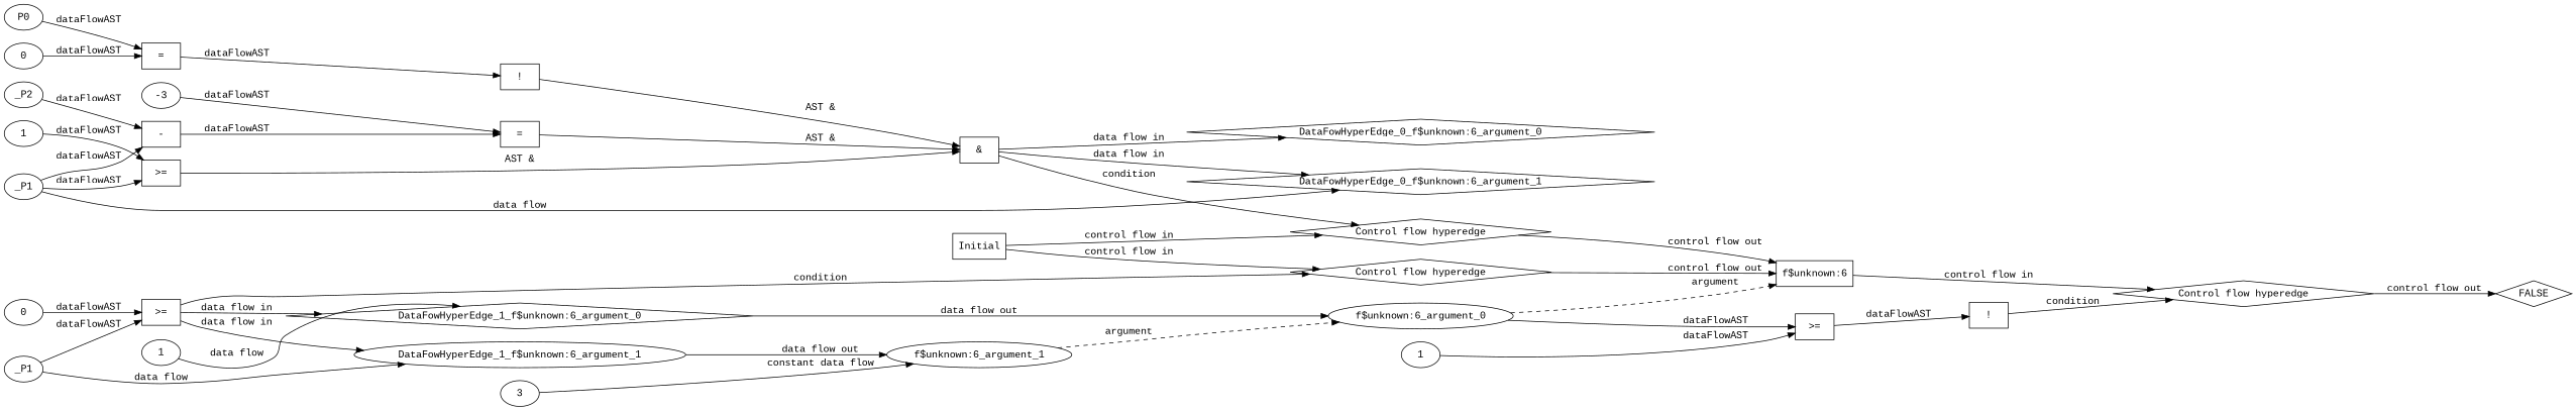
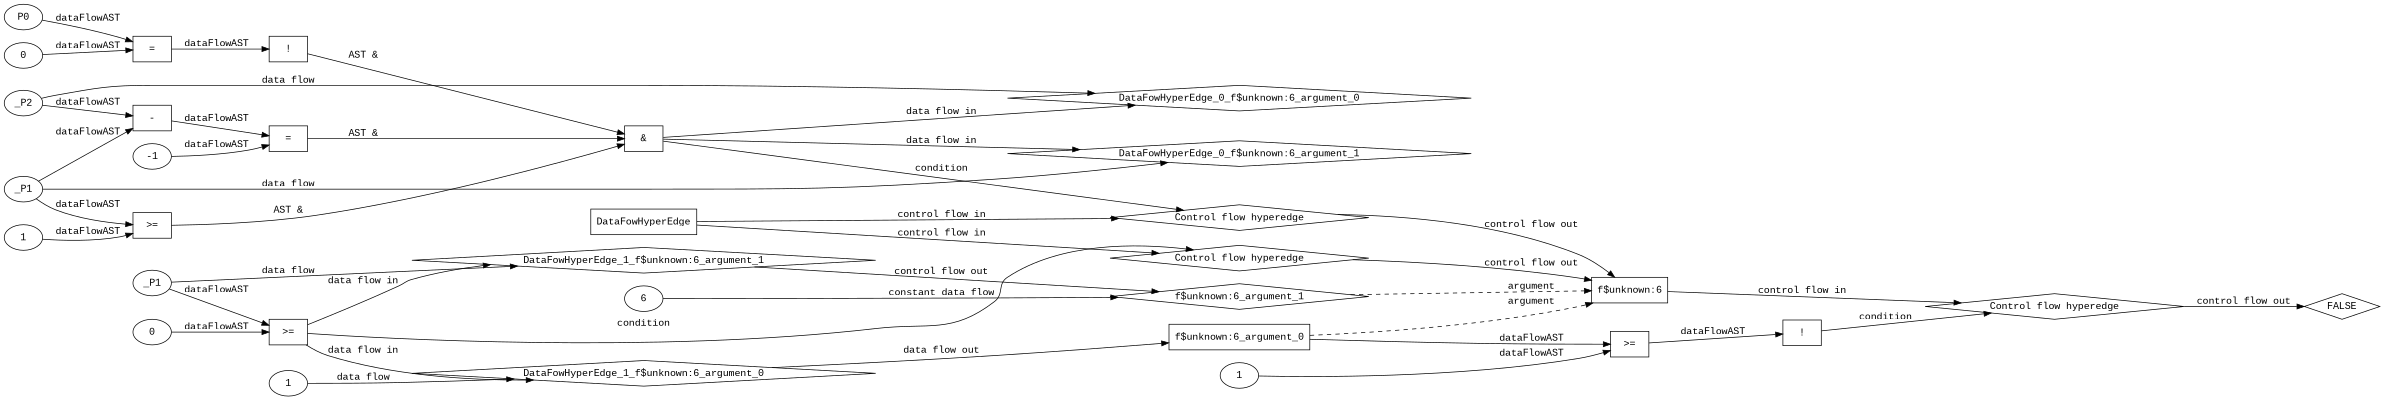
  digraph {
    fontname="Liberation Mono"
    rankdir=LR
    node [fontname="Liberation Mono"]
    edge [fontname="Liberation Mono"]
    n1 [label="f$unknown:6" nodeName="f$unknown:6" shape=rect]
    n2 [label="Control flow hyperedge" nodeName=ControlFowHyperEdge_2 shape=diamond]
    n3 [label=FALSE nodeName=FALSE shape=diamond]
-   n4 [label=Initial nodeName=Initial shape=rect]
+   n4 [label=DataFowHyperEdge nodeName=Initial shape=rect]
    n5 [label="Control flow hyperedge" nodeName=ControlFowHyperEdge_0 shape=diamond]
    n6 [label="Control flow hyperedge" nodeName=ControlFowHyperEdge_1 shape=diamond]
-   n7 [label="f$unknown:6_argument_0" nodeName=argument0 shape=oval]
+   n7 [label="f$unknown:6_argument_0" nodeName=argument0 shape=box]
    n8 [label=">=" nodeName="xxxFALSE___f$unknown:6_2xxxguard_0_node_1" shape=rect]
    n9 [label="!" nodeName="xxxFALSE___f$unknown:6_2xxxguard_0_node_0" shape=rect]
-   n10 [label="f$unknown:6_argument_1" nodeName=argument1 shape=oval]
+   n10 [label="f$unknown:6_argument_1" nodeName=argument1 shape=diamond]
    n11 [label="&" nodeName="xxxf$unknown:6___Initial_0xxx_and" shape=rect]
    n12 [label="DataFowHyperEdge_0_f$unknown:6_argument_0" nodeName="DataFowHyperEdge_0_f$unknown:6_argument_0" shape=diamond]
    n13 [label="DataFowHyperEdge_0_f$unknown:6_argument_1" nodeName="DataFowHyperEdge_0_f$unknown:6_argument_1" shape=diamond]
    n14 [label="!" nodeName="xxxf$unknown:6___Initial_0xxxguard_0_node_0" shape=rect]
    n15 [label="=" nodeName="xxxf$unknown:6___Initial_0xxxguard_0_node_1" shape=rect]
    n16 [label=P0 nodeName="xxxf$unknown:6___Initial_0xxxguard_0_node_2"]
    n17 [label=0 nodeName="xxxf$unknown:6___Initial_0xxxguard_0_node_3"]
    n18 [label=">=" nodeName="xxxf$unknown:6___Initial_0xxxguard1_node_0" shape=rect]
    n19 [label=1 nodeName="xxxf$unknown:6___Initial_0xxxguard1_node_2"]
    n20 [label=_P1 nodeName="xxxf$unknown:6___Initial_0xxxdataFlow1_node_0"]
    n21 [label="-" nodeName="xxxf$unknown:6___Initial_0xxxguard2_node_1" shape=rect]
    n22 [label="=" nodeName="xxxf$unknown:6___Initial_0xxxguard2_node_0" shape=rect]
-   n23 [label=-3 nodeName="xxxf$unknown:6___Initial_0xxxguard2_node_4"]
+   n23 [label=-1 nodeName="xxxf$unknown:6___Initial_0xxxguard2_node_4"]
    n24 [label=_P2 nodeName="xxxf$unknown:6___Initial_0xxxdataFlow_0_node_0"]
    n25 [label=">=" nodeName="xxxf$unknown:6___Initial_1xxxguard_0_node_0" shape=rect]
    n26 [label="DataFowHyperEdge_1_f$unknown:6_argument_0" nodeName="DataFowHyperEdge_1_f$unknown:6_argument_0" shape=diamond]
-   n27 [label="DataFowHyperEdge_1_f$unknown:6_argument_1" nodeName="DataFowHyperEdge_1_f$unknown:6_argument_1" shape=ellipse]
+   n27 [label="DataFowHyperEdge_1_f$unknown:6_argument_1" nodeName="DataFowHyperEdge_1_f$unknown:6_argument_1" shape=diamond]
    n28 [label=0 nodeName="xxxf$unknown:6___Initial_1xxxguard_0_node_1"]
    n29 [label=_P1 nodeName="xxxf$unknown:6___Initial_1xxxdataFlow1_node_0"]
    n30 [label=1 nodeName="xxxf$unknown:6___Initial_1xxxdataFlow_0_node_0"]
    n31 [label=1 nodeName="xxxFALSE___f$unknown:6_2xxxguard_0_node_3"]
-   n32 [label=3 nodeName="xxxFALSE___f$unknown:6_2xxxf$unknown:6_argument_1_constant_3"]
+   n32 [label=6 nodeName="xxxFALSE___f$unknown:6_2xxxf$unknown:6_argument_1_constant_3"]
    n1 -> n2 [label="control flow in"]
    n2 -> n3 [label="control flow out"]
    n4 -> n5 [label="control flow in"]
    n4 -> n6 [label="control flow in"]
    n5 -> n1 [label="control flow out"]
    n6 -> n1 [label="control flow out"]
    n7 -> n1 [label=argument style=dashed]
    n7 -> n8 [label=dataFlowAST]
    n8 -> n9 [label=dataFlowAST]
    n9 -> n2 [label=condition]
-   n10 -> n7 [label=argument style=dashed]
+   n10 -> n1 [label=argument style=dashed]
    n11 -> n5 [label=condition]
    n11 -> n12 [label="data flow in"]
    n11 -> n13 [label="data flow in"]
    n14 -> n11 [label="AST &"]
    n15 -> n14 [label=dataFlowAST]
    n16 -> n15 [label=dataFlowAST]
    n17 -> n15 [label=dataFlowAST]
    n18 -> n11 [label="AST &"]
    n19 -> n18 [label=dataFlowAST]
    n20 -> n13 [label="data flow"]
    n20 -> n18 [label=dataFlowAST]
    n20 -> n21 [label=dataFlowAST]
    n21 -> n22 [label=dataFlowAST]
    n22 -> n11 [label="AST &"]
    n23 -> n22 [label=dataFlowAST]
+   n24 -> n12 [label="data flow"]
    n24 -> n21 [label=dataFlowAST]
    n25 -> n6 [label=condition]
    n25 -> n26 [label="data flow in"]
    n25 -> n27 [label="data flow in"]
    n26 -> n7 [label="data flow out"]
-   n27 -> n10 [label="data flow out"]
+   n27 -> n10 [label="control flow out"]
    n28 -> n25 [label=dataFlowAST]
    n29 -> n25 [label=dataFlowAST]
    n29 -> n27 [label="data flow"]
    n30 -> n26 [label="data flow"]
    n31 -> n8 [label=dataFlowAST]
    n32 -> n10 [label="constant data flow"]
  }
